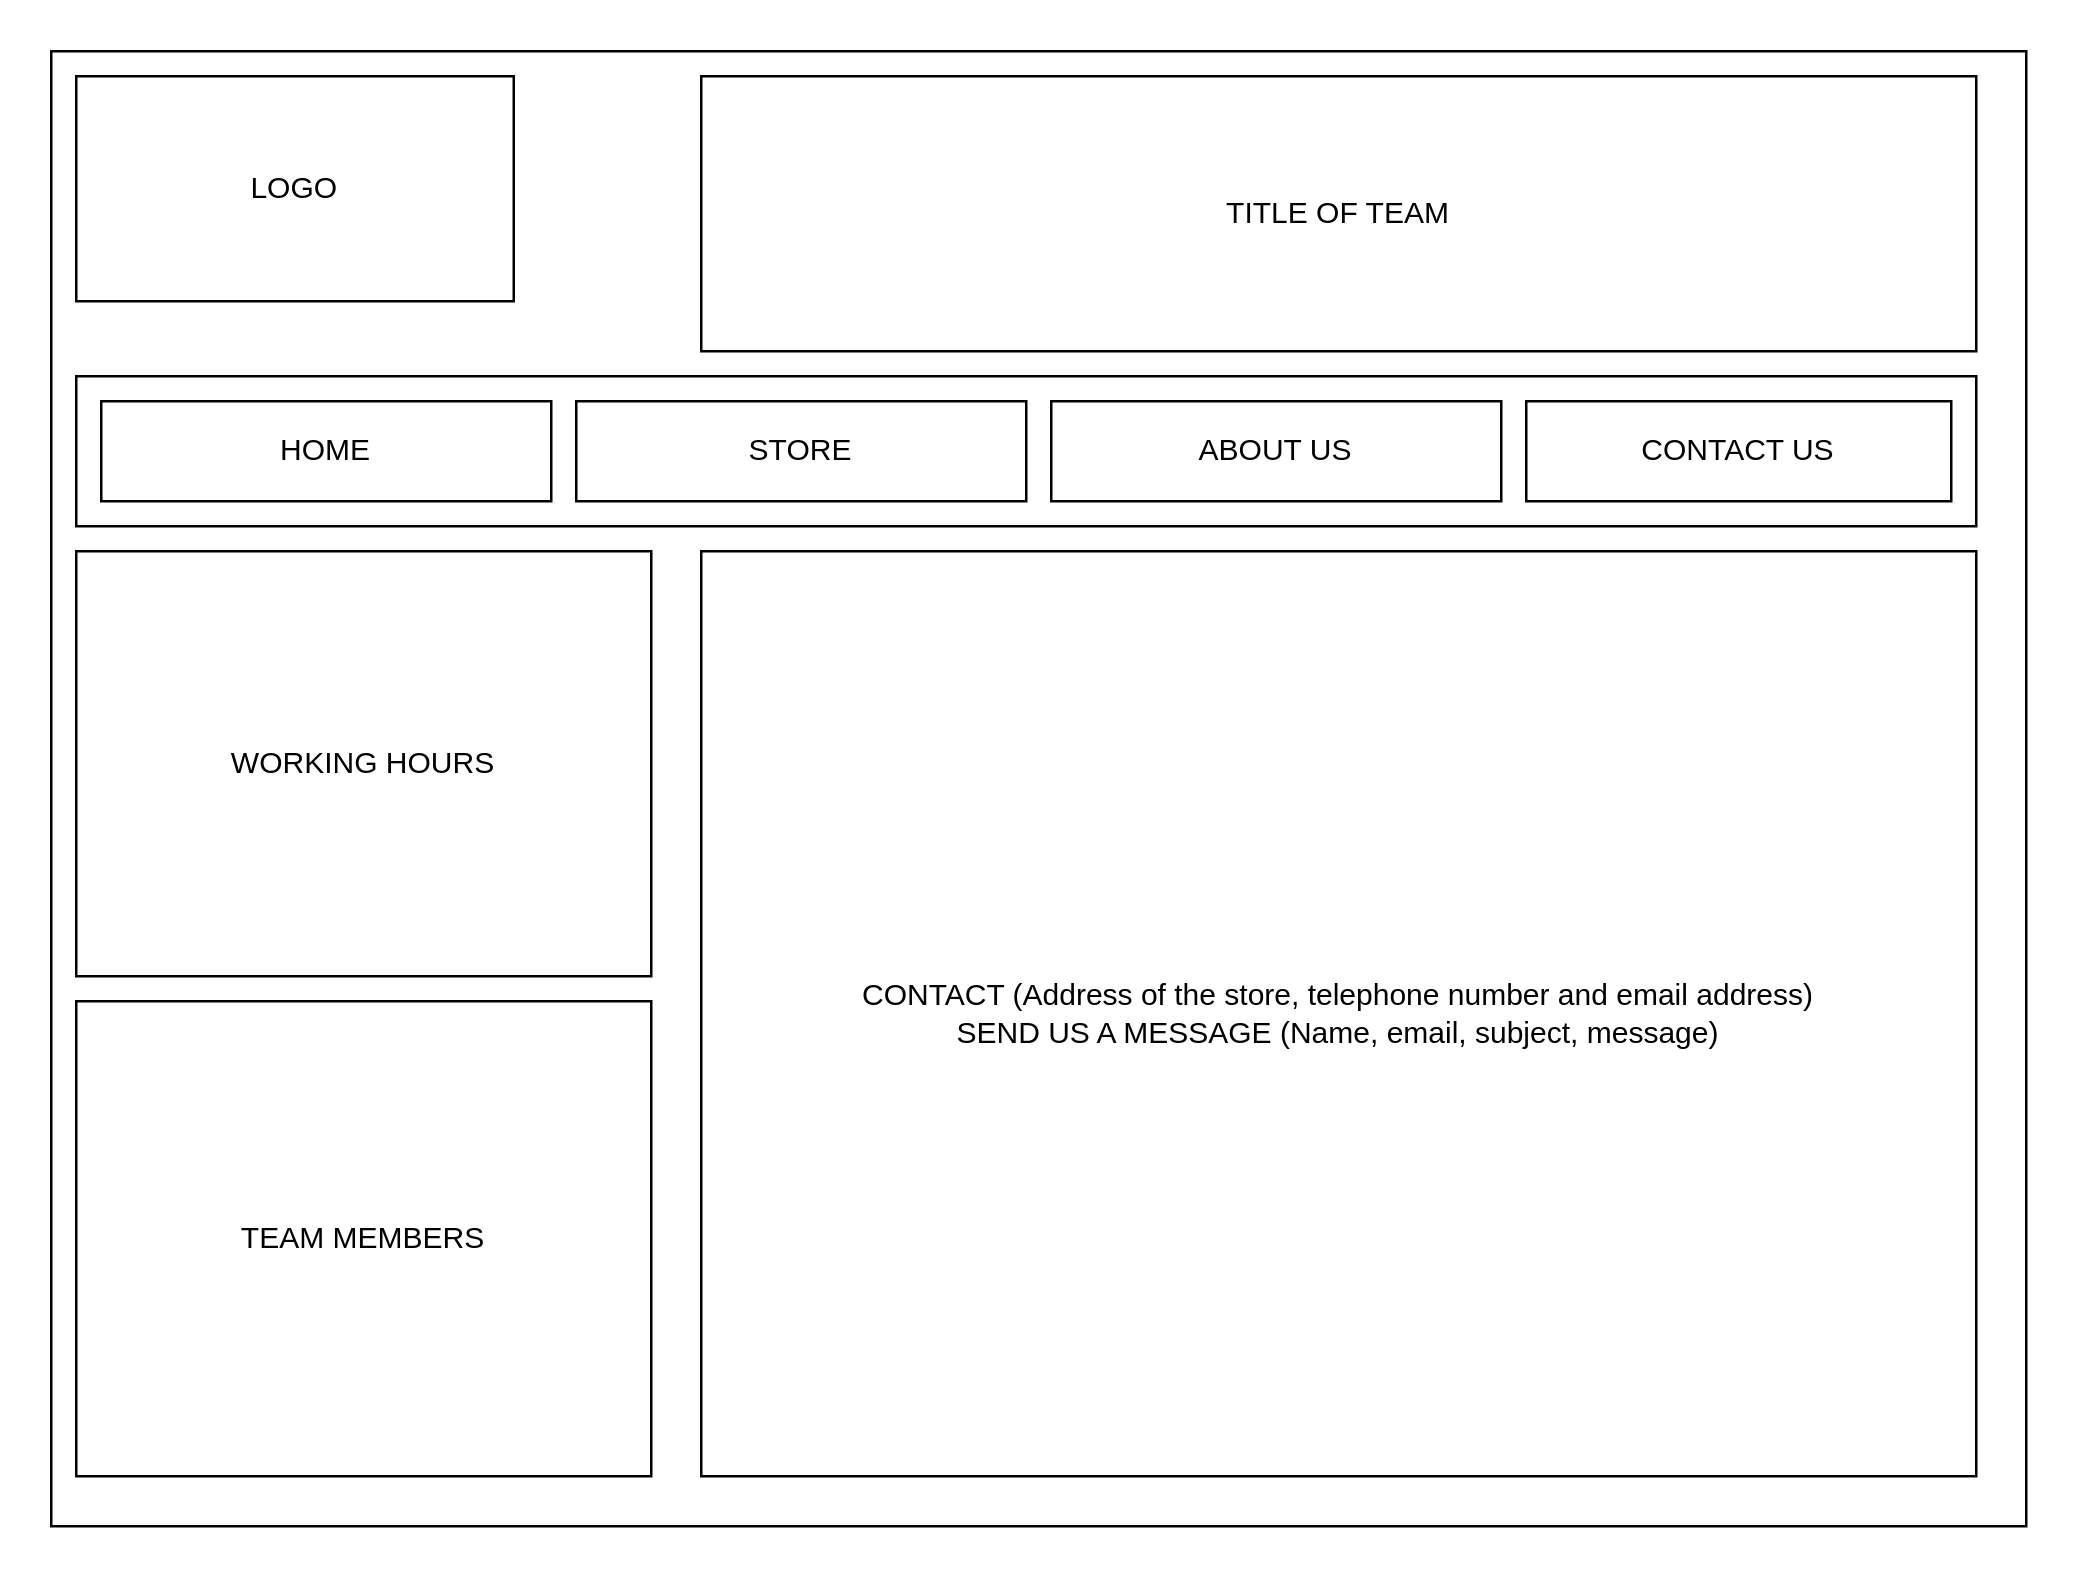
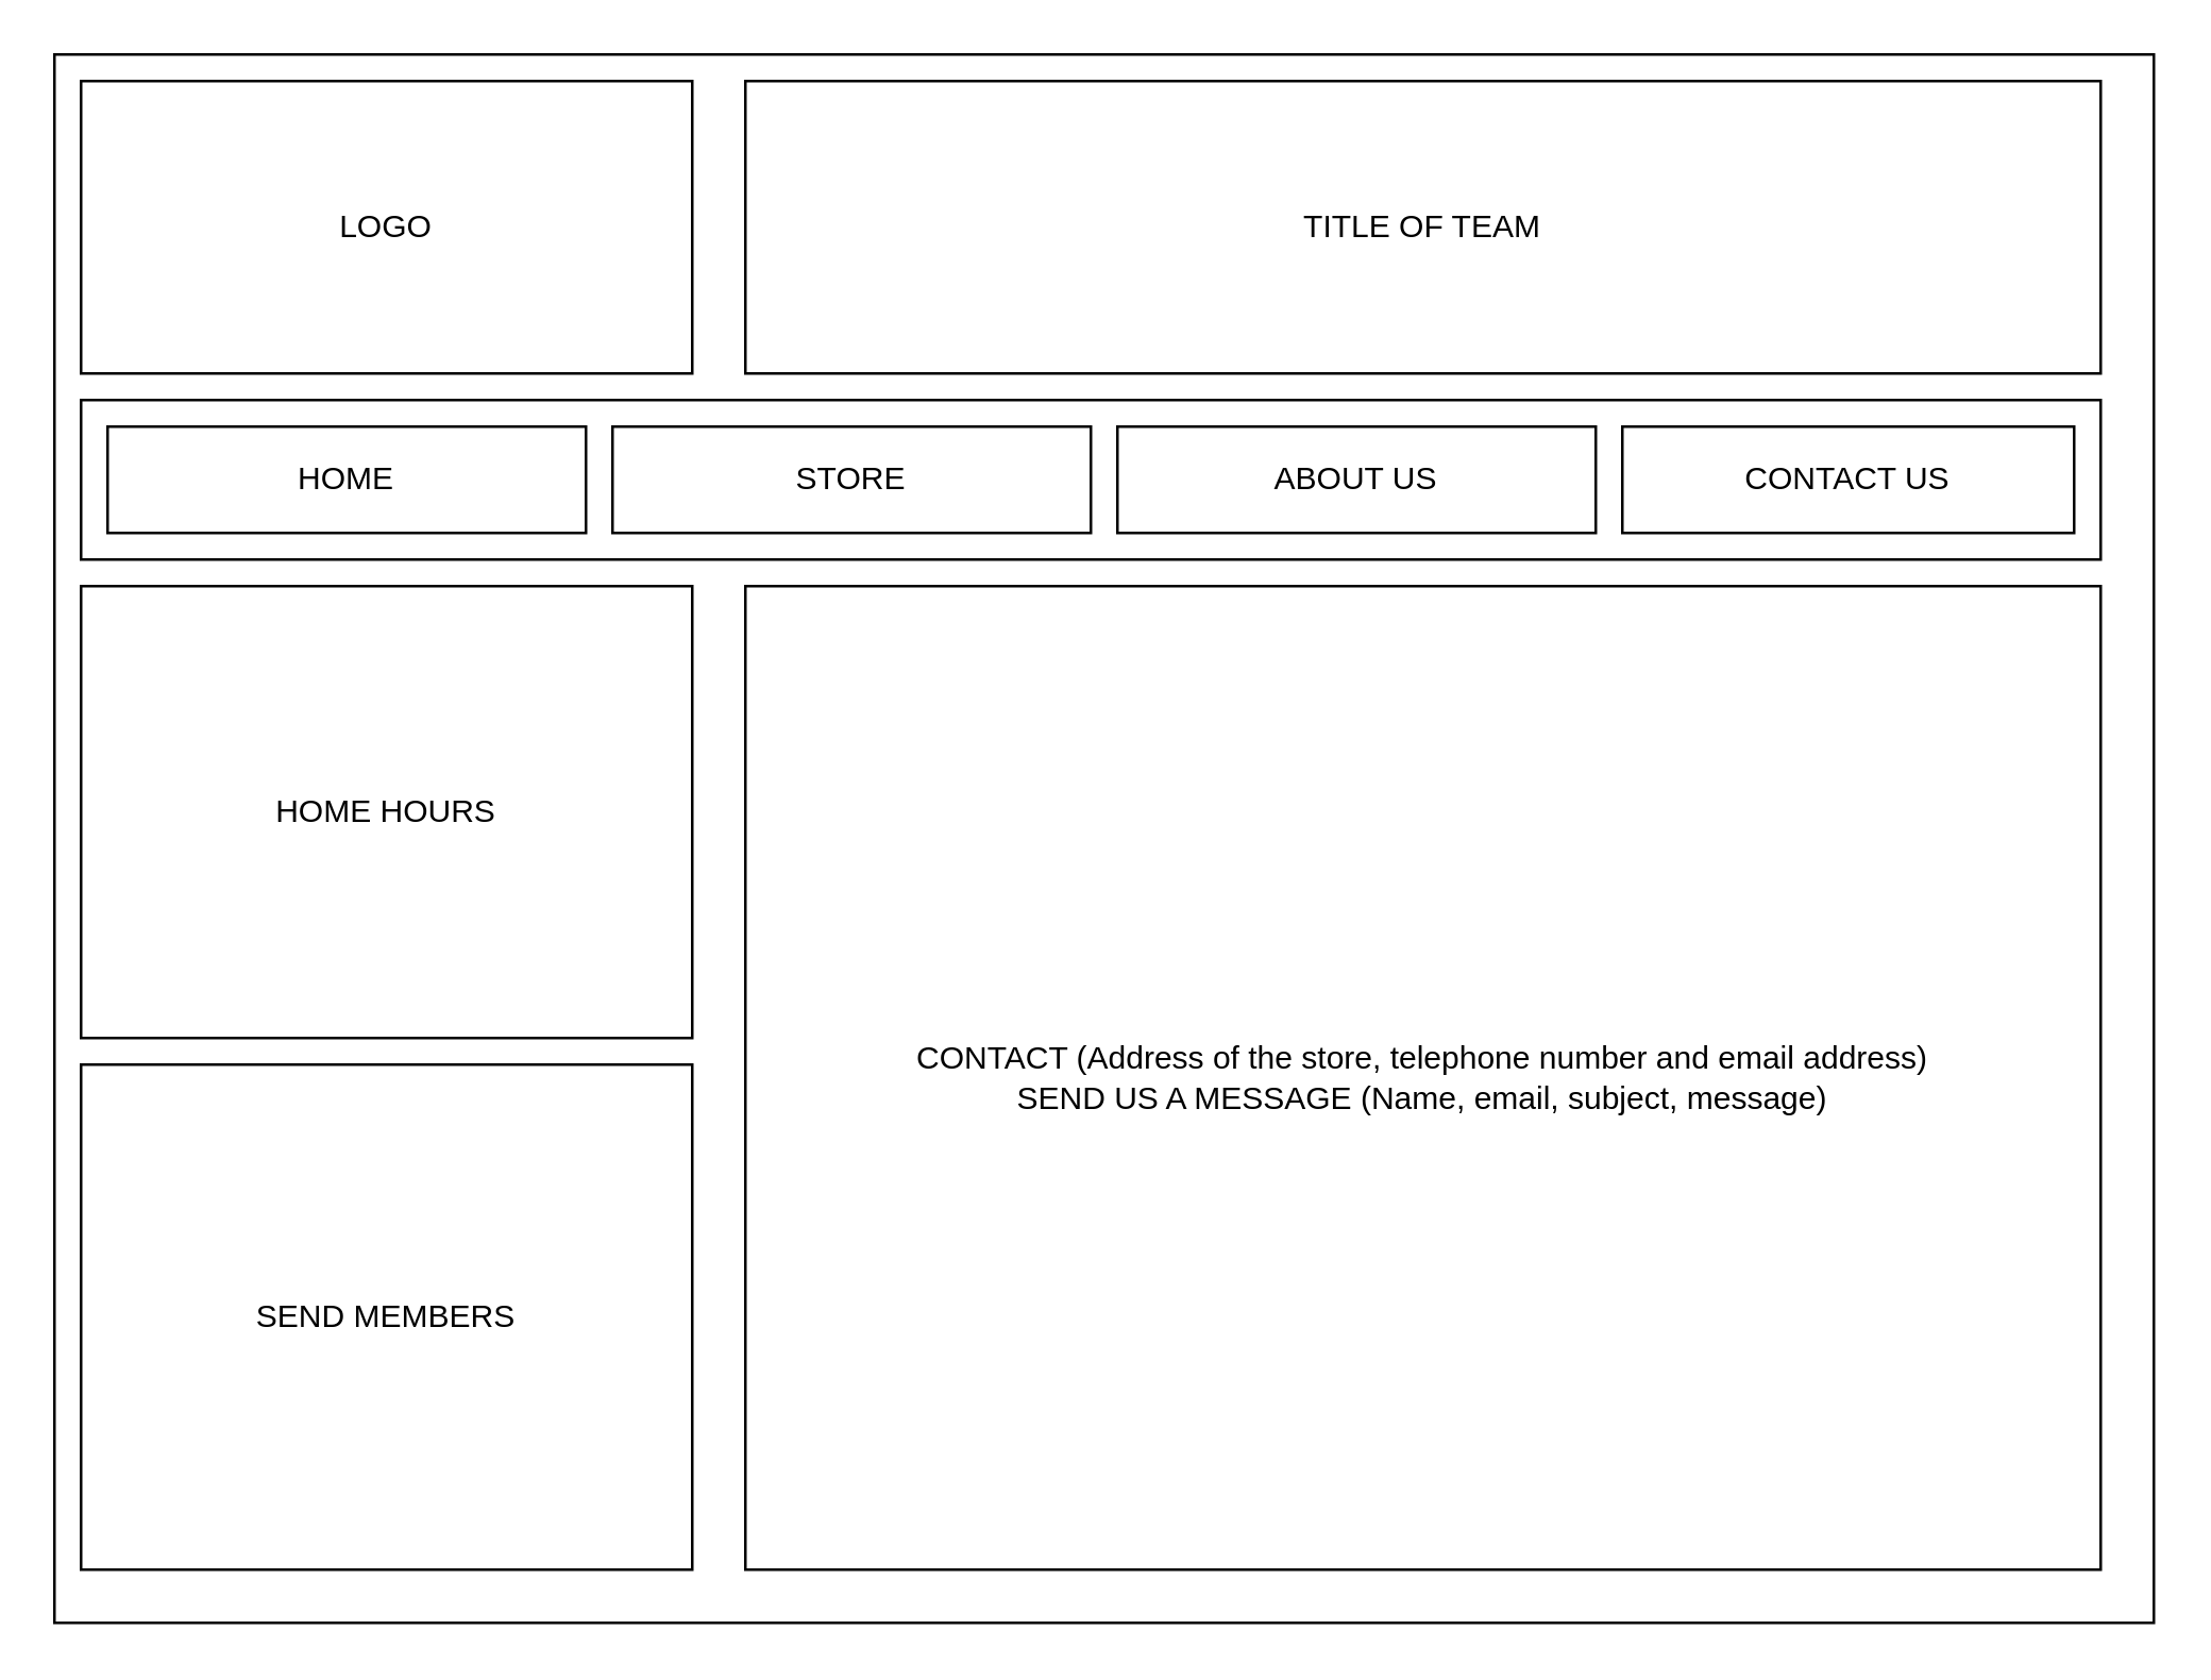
  <mxCell id="0" />
  <mxCell id="1" parent="0" />
  <mxCell id="2" value="" style="rounded=0;whiteSpace=wrap;html=1;" vertex="1" parent="1"><mxGeometry x="20" y="20" width="790" height="590" as="geometry" /></mxCell>
- <mxCell id="3" value="WORKING HOURS" style="rounded=0;whiteSpace=wrap;html=1;" vertex="1" parent="1"><mxGeometry x="30" y="220" width="230" height="170" as="geometry" /></mxCell>
- <mxCell id="4" value="TEAM MEMBERS" style="rounded=0;whiteSpace=wrap;html=1;" vertex="1" parent="1"><mxGeometry x="30" y="400" width="230" height="190" as="geometry" /></mxCell>
+ <mxCell id="3" value="HOME HOURS" style="rounded=0;whiteSpace=wrap;html=1;" vertex="1" parent="1"><mxGeometry x="30" y="220" width="230" height="170" as="geometry" /></mxCell>
+ <mxCell id="4" value="SEND MEMBERS" style="rounded=0;whiteSpace=wrap;html=1;" vertex="1" parent="1"><mxGeometry x="30" y="400" width="230" height="190" as="geometry" /></mxCell>
  <mxCell id="5" value="CONTACT (Address of the store, telephone number and email address)&lt;br&gt;SEND US A MESSAGE (Name, email, subject, message)" style="rounded=0;whiteSpace=wrap;html=1;" vertex="1" parent="1"><mxGeometry x="280" y="220" width="510" height="370" as="geometry" /></mxCell>
- <mxCell id="6" value="LOGO" style="rounded=0;whiteSpace=wrap;html=1;" vertex="1" parent="1"><mxGeometry x="30" y="30" width="175" height="90" as="geometry" /></mxCell>
+ <mxCell id="6" value="LOGO" style="rounded=0;whiteSpace=wrap;html=1;" vertex="1" parent="1"><mxGeometry x="30" y="30" width="230" height="110" as="geometry" /></mxCell>
  <mxCell id="7" value="TITLE OF TEAM" style="rounded=0;whiteSpace=wrap;html=1;" vertex="1" parent="1"><mxGeometry x="280" y="30" width="510" height="110" as="geometry" /></mxCell>
  <mxCell id="8" value="" style="rounded=0;whiteSpace=wrap;html=1;" vertex="1" parent="1"><mxGeometry x="30" y="150" width="760" height="60" as="geometry" /></mxCell>
  <mxCell id="9" value="HOME" style="rounded=0;whiteSpace=wrap;html=1;" vertex="1" parent="1"><mxGeometry x="40" y="160" width="180" height="40" as="geometry" /></mxCell>
  <mxCell id="10" value="STORE" style="rounded=0;whiteSpace=wrap;html=1;" vertex="1" parent="1"><mxGeometry x="230" y="160" width="180" height="40" as="geometry" /></mxCell>
  <mxCell id="11" value="CONTACT US" style="rounded=0;whiteSpace=wrap;html=1;" vertex="1" parent="1"><mxGeometry x="610" y="160" width="170" height="40" as="geometry" /></mxCell>
  <mxCell id="12" value="ABOUT US" style="rounded=0;whiteSpace=wrap;html=1;" vertex="1" parent="1"><mxGeometry x="420" y="160" width="180" height="40" as="geometry" /></mxCell>
